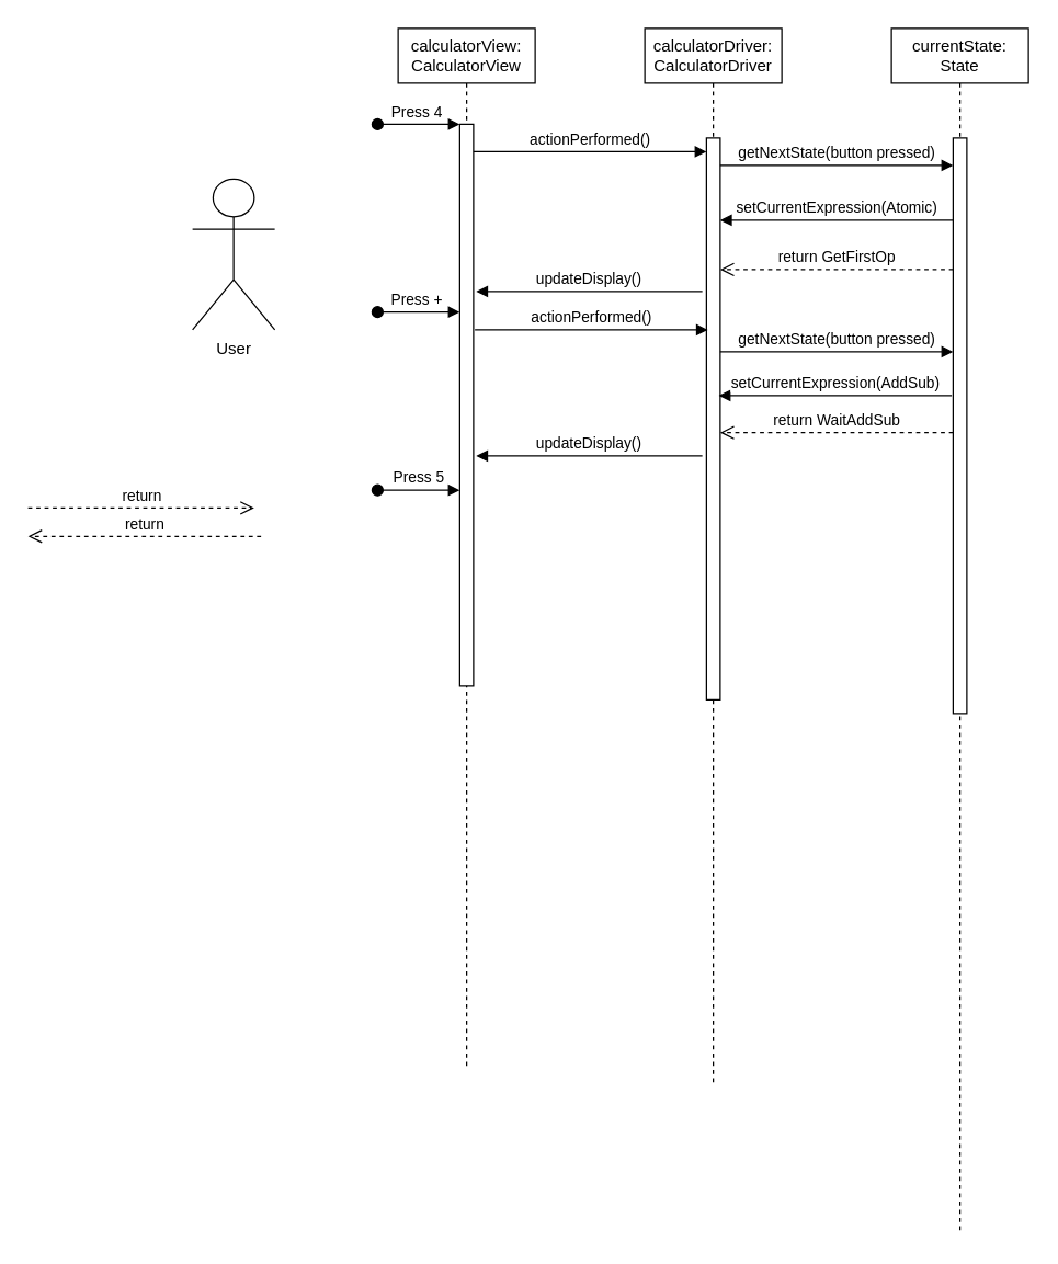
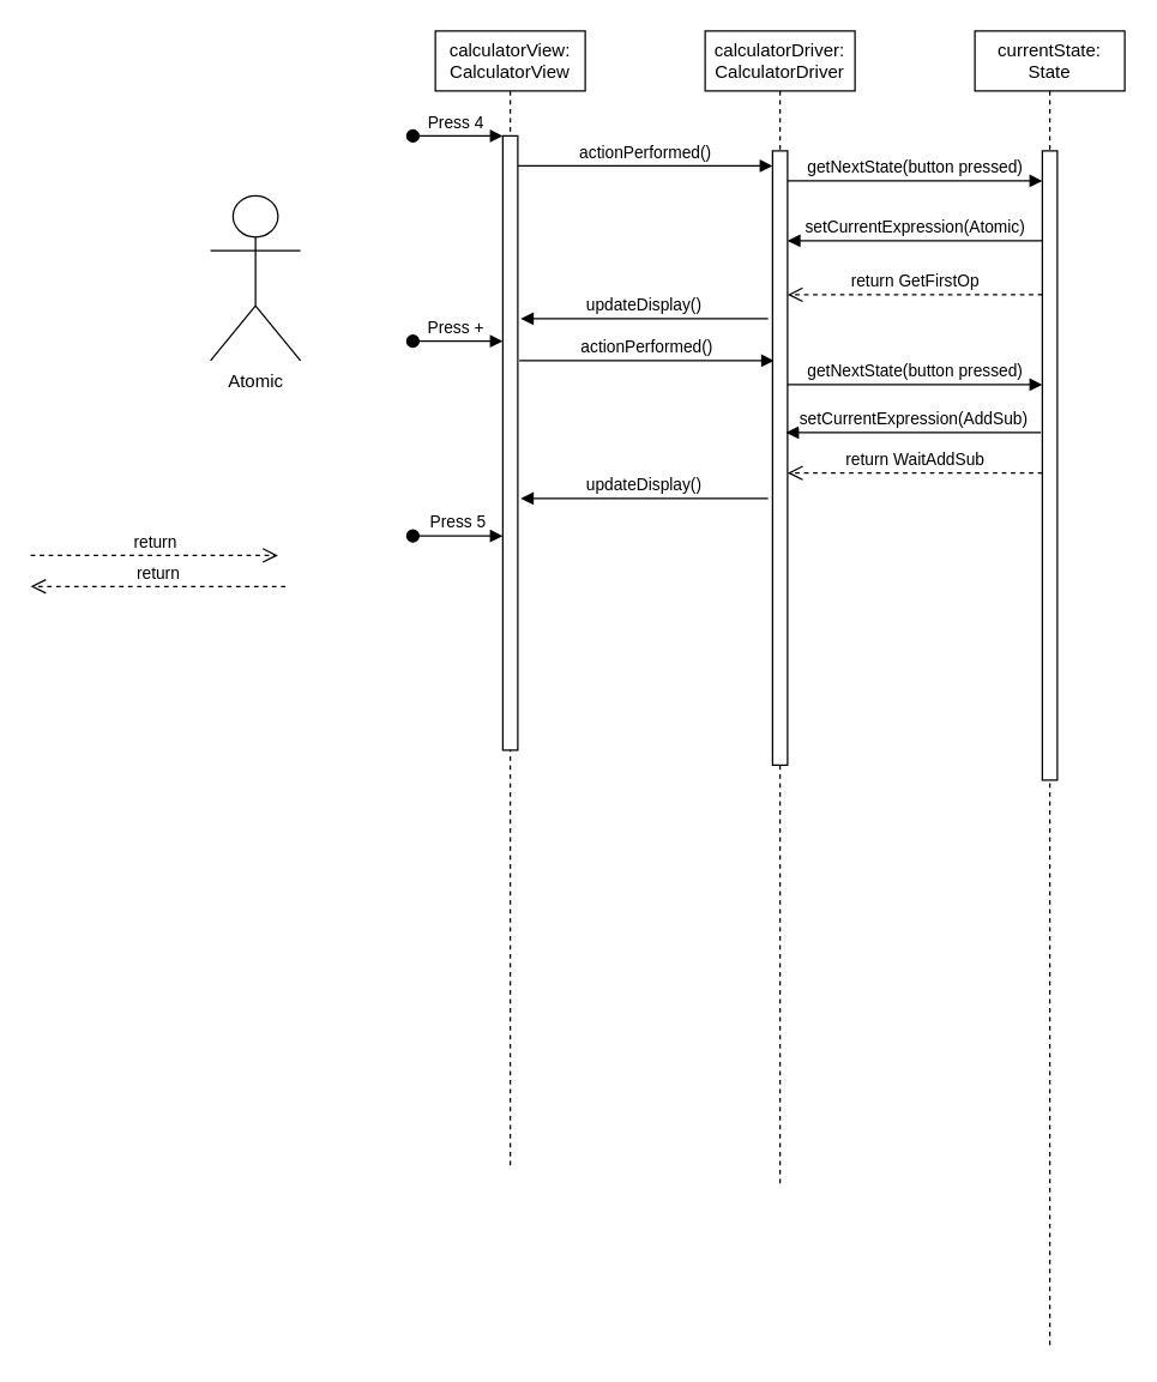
  <mxCell id="0" />
  <mxCell id="1" parent="0" />
  <mxCell id="2" value="calculatorView: CalculatorView" style="shape=umlLifeline;perimeter=lifelinePerimeter;whiteSpace=wrap;html=1;container=0;dropTarget=0;collapsible=0;recursiveResize=0;outlineConnect=0;portConstraint=eastwest;newEdgeStyle={&quot;edgeStyle&quot;:&quot;elbowEdgeStyle&quot;,&quot;elbow&quot;:&quot;vertical&quot;,&quot;curved&quot;:0,&quot;rounded&quot;:0};" parent="1" vertex="1"><mxGeometry x="290" y="20" width="100" height="760" as="geometry" /></mxCell>
  <mxCell id="3" value="" style="html=1;points=[];perimeter=orthogonalPerimeter;outlineConnect=0;targetShapes=umlLifeline;portConstraint=eastwest;newEdgeStyle={&quot;edgeStyle&quot;:&quot;elbowEdgeStyle&quot;,&quot;elbow&quot;:&quot;vertical&quot;,&quot;curved&quot;:0,&quot;rounded&quot;:0};" parent="2" vertex="1"><mxGeometry x="45" y="70" width="10" height="410" as="geometry" /></mxCell>
  <mxCell id="4" value="Press 4&amp;nbsp;" style="html=1;verticalAlign=bottom;startArrow=oval;endArrow=block;startSize=8;edgeStyle=elbowEdgeStyle;elbow=vertical;curved=0;rounded=0;" parent="2" target="3" edge="1"><mxGeometry relative="1" as="geometry"><mxPoint x="-15" y="70" as="sourcePoint" /></mxGeometry></mxCell>
  <mxCell id="5" value="calculatorDriver: CalculatorDriver" style="shape=umlLifeline;perimeter=lifelinePerimeter;whiteSpace=wrap;html=1;container=0;dropTarget=0;collapsible=0;recursiveResize=0;outlineConnect=0;portConstraint=eastwest;newEdgeStyle={&quot;edgeStyle&quot;:&quot;elbowEdgeStyle&quot;,&quot;elbow&quot;:&quot;vertical&quot;,&quot;curved&quot;:0,&quot;rounded&quot;:0};" parent="1" vertex="1"><mxGeometry x="470" y="20" width="100" height="770" as="geometry" /></mxCell>
  <mxCell id="6" value="" style="html=1;points=[];perimeter=orthogonalPerimeter;outlineConnect=0;targetShapes=umlLifeline;portConstraint=eastwest;newEdgeStyle={&quot;edgeStyle&quot;:&quot;elbowEdgeStyle&quot;,&quot;elbow&quot;:&quot;vertical&quot;,&quot;curved&quot;:0,&quot;rounded&quot;:0};" parent="5" vertex="1"><mxGeometry x="45" y="80" width="10" height="410" as="geometry" /></mxCell>
  <mxCell id="7" value="actionPerformed()" style="html=1;verticalAlign=bottom;endArrow=block;edgeStyle=elbowEdgeStyle;elbow=vertical;curved=0;rounded=0;" parent="1" source="3" target="6" edge="1"><mxGeometry relative="1" as="geometry"><mxPoint x="445" y="110" as="sourcePoint" /><Array as="points"><mxPoint x="440" y="110" /></Array></mxGeometry></mxCell>
  <mxCell id="8" value="return" style="html=1;verticalAlign=bottom;endArrow=open;dashed=1;endSize=8;edgeStyle=elbowEdgeStyle;elbow=vertical;curved=0;rounded=0;" parent="1" edge="1"><mxGeometry relative="1" as="geometry"><mxPoint x="20" y="390.74" as="targetPoint" /><Array as="points"><mxPoint x="115" y="390.74" /></Array><mxPoint x="190" y="390.74" as="sourcePoint" /></mxGeometry></mxCell>
  <mxCell id="9" value="updateDisplay()" style="html=1;verticalAlign=bottom;endArrow=block;edgeStyle=elbowEdgeStyle;elbow=vertical;curved=0;rounded=0;" parent="1" edge="1"><mxGeometry relative="1" as="geometry"><mxPoint x="512" y="212" as="sourcePoint" /><Array as="points"><mxPoint x="437" y="212" /></Array><mxPoint x="347" y="212" as="targetPoint" /></mxGeometry></mxCell>
  <mxCell id="10" value="return" style="html=1;verticalAlign=bottom;endArrow=open;dashed=1;endSize=8;edgeStyle=elbowEdgeStyle;elbow=vertical;curved=0;rounded=0;" parent="1" edge="1"><mxGeometry relative="1" as="geometry"><mxPoint x="185" y="370" as="targetPoint" /><Array as="points"><mxPoint x="100" y="370" /></Array><mxPoint x="20" y="370" as="sourcePoint" /></mxGeometry></mxCell>
- <mxCell id="11" value="User" style="shape=umlActor;verticalLabelPosition=bottom;verticalAlign=top;html=1;outlineConnect=0;" vertex="1" parent="1"><mxGeometry x="140" y="130" width="60" height="110" as="geometry" /></mxCell>
+ <mxCell id="11" value="Atomic" style="shape=umlActor;verticalLabelPosition=bottom;verticalAlign=top;html=1;outlineConnect=0;" vertex="1" parent="1"><mxGeometry x="140" y="130" width="60" height="110" as="geometry" /></mxCell>
  <mxCell id="12" value="currentState:&lt;br&gt;State" style="shape=umlLifeline;perimeter=lifelinePerimeter;whiteSpace=wrap;html=1;container=0;dropTarget=0;collapsible=0;recursiveResize=0;outlineConnect=0;portConstraint=eastwest;newEdgeStyle={&quot;edgeStyle&quot;:&quot;elbowEdgeStyle&quot;,&quot;elbow&quot;:&quot;vertical&quot;,&quot;curved&quot;:0,&quot;rounded&quot;:0};" vertex="1" parent="1"><mxGeometry x="650" y="20" width="100" height="880" as="geometry" /></mxCell>
  <mxCell id="13" value="" style="html=1;points=[];perimeter=orthogonalPerimeter;outlineConnect=0;targetShapes=umlLifeline;portConstraint=eastwest;newEdgeStyle={&quot;edgeStyle&quot;:&quot;elbowEdgeStyle&quot;,&quot;elbow&quot;:&quot;vertical&quot;,&quot;curved&quot;:0,&quot;rounded&quot;:0};" vertex="1" parent="12"><mxGeometry x="45" y="80" width="10" height="420" as="geometry" /></mxCell>
  <mxCell id="14" value="getNextState(button pressed)" style="html=1;verticalAlign=bottom;endArrow=block;edgeStyle=elbowEdgeStyle;elbow=vertical;curved=0;rounded=0;" edge="1" parent="1" source="6" target="13"><mxGeometry x="-0.001" relative="1" as="geometry"><mxPoint x="540" y="120" as="sourcePoint" /><Array as="points"><mxPoint x="550" y="120" /></Array><mxPoint x="670" y="120" as="targetPoint" /><mxPoint as="offset" /></mxGeometry></mxCell>
  <mxCell id="15" value="return GetFirstOp" style="html=1;verticalAlign=bottom;endArrow=open;dashed=1;endSize=8;edgeStyle=elbowEdgeStyle;elbow=vertical;curved=0;rounded=0;" edge="1" parent="1"><mxGeometry relative="1" as="geometry"><mxPoint x="525" y="196" as="targetPoint" /><Array as="points"><mxPoint x="625" y="196" /></Array><mxPoint x="695" y="196" as="sourcePoint" /></mxGeometry></mxCell>
  <mxCell id="16" value="setCurrentExpression(Atomic)" style="html=1;verticalAlign=bottom;endArrow=block;edgeStyle=elbowEdgeStyle;elbow=vertical;curved=0;rounded=0;" edge="1" parent="1" source="13" target="6"><mxGeometry relative="1" as="geometry"><mxPoint x="680" y="160" as="sourcePoint" /><Array as="points"><mxPoint x="620" y="160" /></Array><mxPoint x="530" y="160" as="targetPoint" /></mxGeometry></mxCell>
  <mxCell id="17" value="Press +&amp;nbsp;" style="html=1;verticalAlign=bottom;startArrow=oval;endArrow=block;startSize=8;edgeStyle=elbowEdgeStyle;elbow=vertical;curved=0;rounded=0;" edge="1" parent="1"><mxGeometry relative="1" as="geometry"><mxPoint x="275" y="227" as="sourcePoint" /><mxPoint x="335" y="227" as="targetPoint" /></mxGeometry></mxCell>
  <mxCell id="18" value="actionPerformed()" style="html=1;verticalAlign=bottom;endArrow=block;edgeStyle=elbowEdgeStyle;elbow=vertical;curved=0;rounded=0;" edge="1" parent="1"><mxGeometry relative="1" as="geometry"><mxPoint x="346" y="240" as="sourcePoint" /><Array as="points"><mxPoint x="441" y="240" /></Array><mxPoint x="516" y="240" as="targetPoint" /></mxGeometry></mxCell>
  <mxCell id="19" value="getNextState(button pressed)" style="html=1;verticalAlign=bottom;endArrow=block;edgeStyle=elbowEdgeStyle;elbow=vertical;curved=0;rounded=0;" edge="1" parent="1"><mxGeometry x="-0.001" relative="1" as="geometry"><mxPoint x="525" y="256" as="sourcePoint" /><Array as="points"><mxPoint x="550" y="256" /></Array><mxPoint x="695" y="256" as="targetPoint" /><mxPoint as="offset" /></mxGeometry></mxCell>
  <mxCell id="20" value="setCurrentExpression(AddSub)" style="html=1;verticalAlign=bottom;endArrow=block;edgeStyle=elbowEdgeStyle;elbow=vertical;curved=0;rounded=0;" edge="1" parent="1"><mxGeometry relative="1" as="geometry"><mxPoint x="694" y="288" as="sourcePoint" /><Array as="points"><mxPoint x="619" y="288" /></Array><mxPoint x="524" y="288" as="targetPoint" /></mxGeometry></mxCell>
  <mxCell id="21" value="return WaitAddSub" style="html=1;verticalAlign=bottom;endArrow=open;dashed=1;endSize=8;edgeStyle=elbowEdgeStyle;elbow=vertical;curved=0;rounded=0;" edge="1" parent="1"><mxGeometry relative="1" as="geometry"><mxPoint x="525" y="315" as="targetPoint" /><Array as="points"><mxPoint x="625" y="315" /></Array><mxPoint x="695" y="315" as="sourcePoint" /></mxGeometry></mxCell>
  <mxCell id="22" value="updateDisplay()" style="html=1;verticalAlign=bottom;endArrow=block;edgeStyle=elbowEdgeStyle;elbow=vertical;curved=0;rounded=0;" edge="1" parent="1"><mxGeometry relative="1" as="geometry"><mxPoint x="512" y="332" as="sourcePoint" /><Array as="points"><mxPoint x="437" y="332" /></Array><mxPoint x="347" y="332" as="targetPoint" /></mxGeometry></mxCell>
  <mxCell id="23" value="Press 5" style="html=1;verticalAlign=bottom;startArrow=oval;endArrow=block;startSize=8;edgeStyle=elbowEdgeStyle;elbow=horizontal;curved=0;rounded=0;" edge="1" parent="1"><mxGeometry relative="1" as="geometry"><mxPoint x="275" y="357" as="sourcePoint" /><mxPoint x="335" y="357" as="targetPoint" /></mxGeometry></mxCell>
